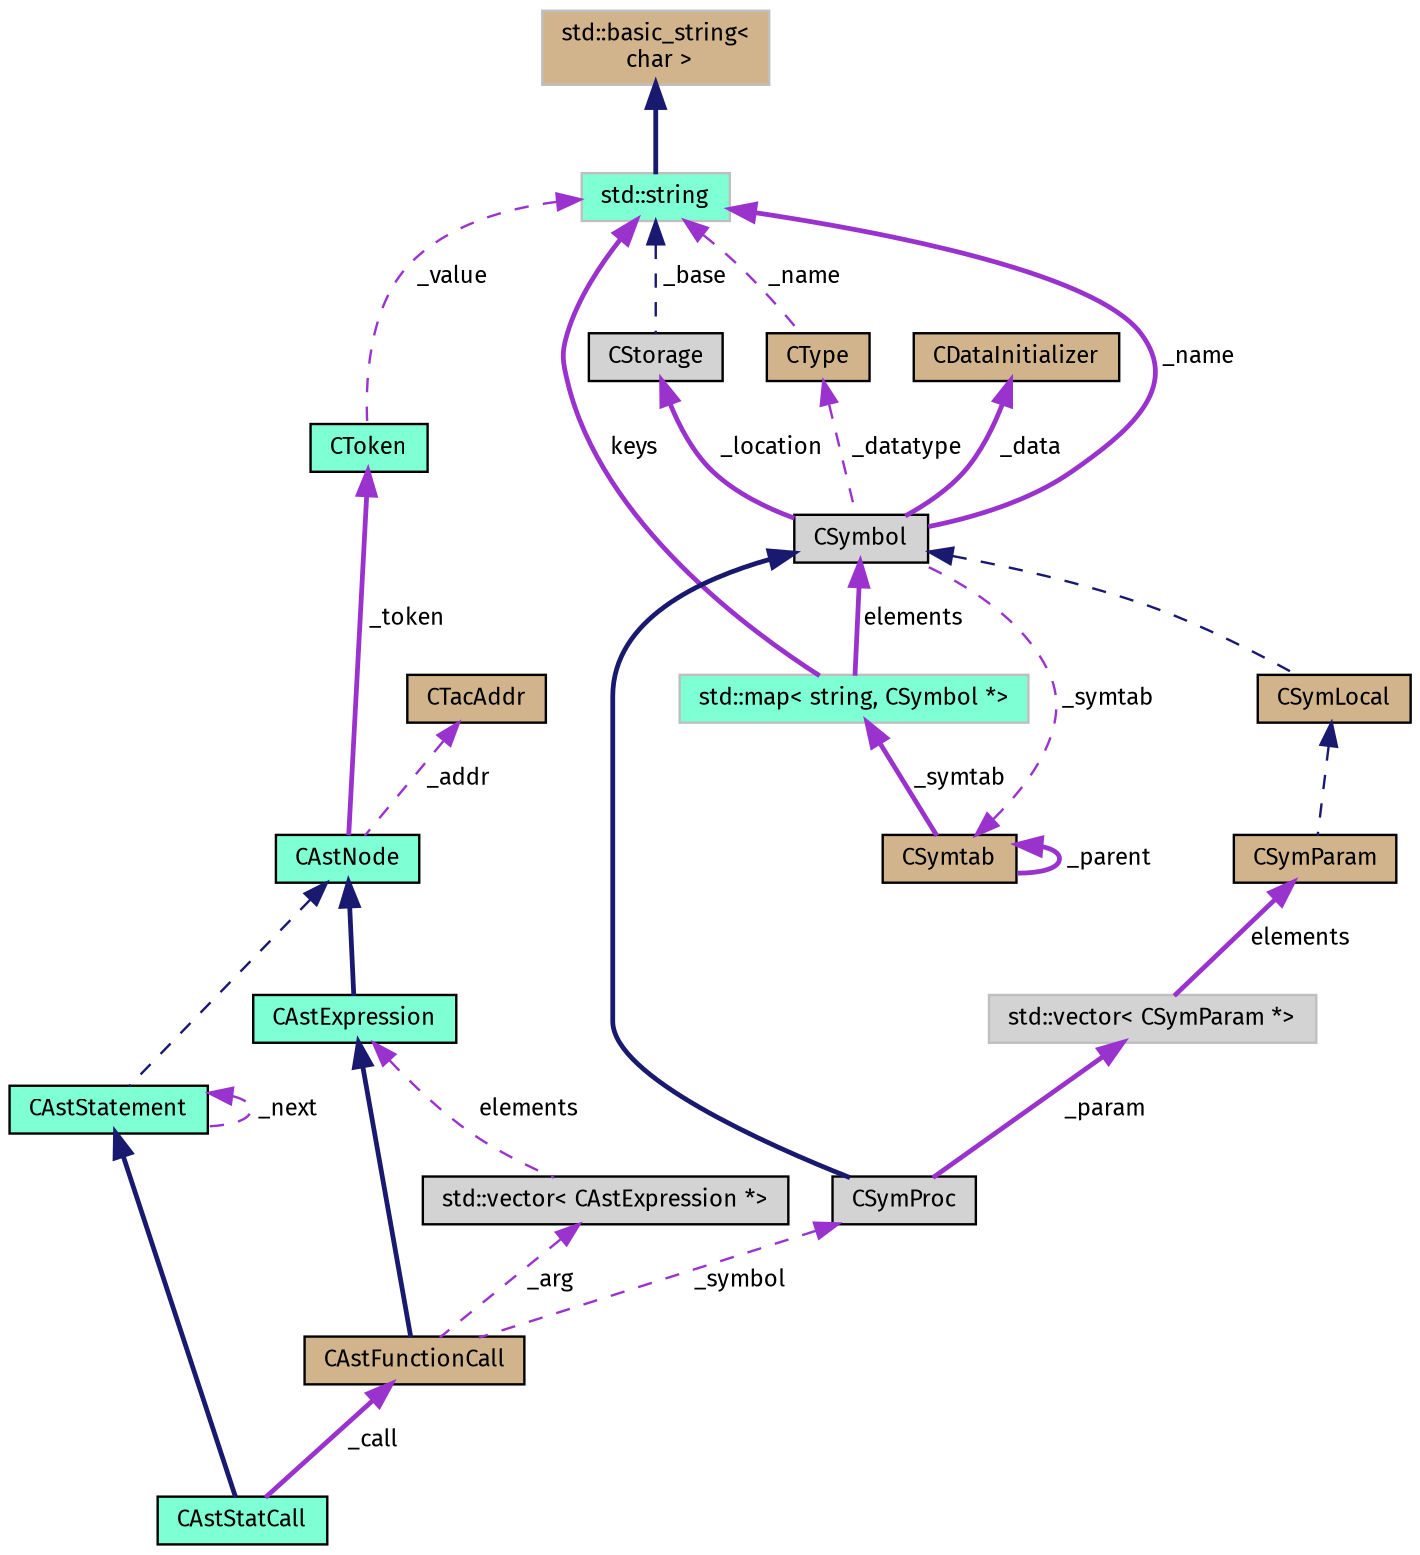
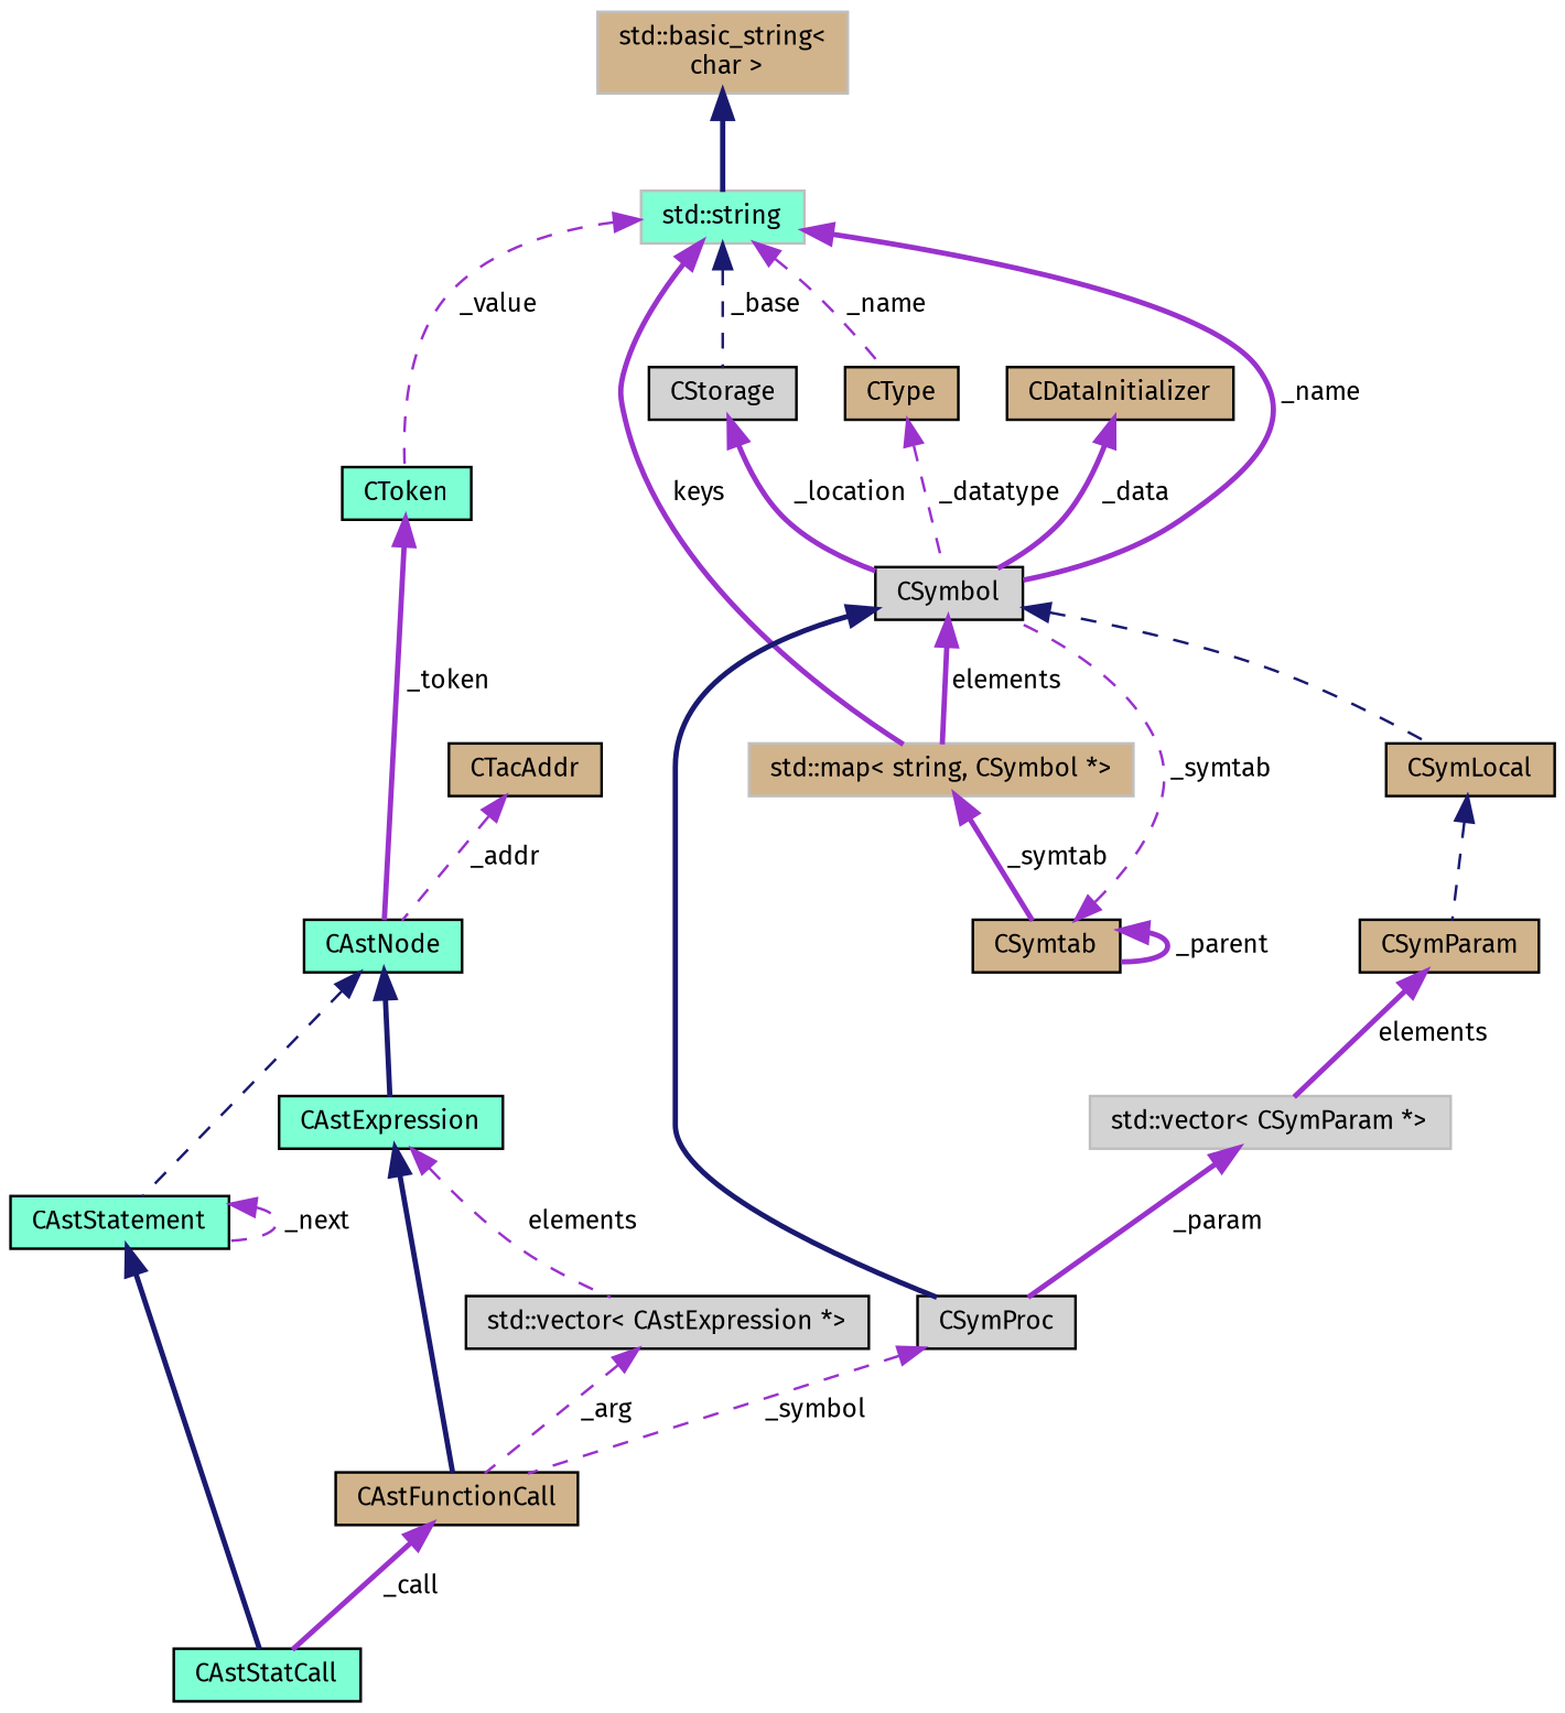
  digraph {
    fontname="Fira Sans"
    node [color=black fillcolor=tan fontname="Fira Sans" fontsize=10 shape=record style=filled]
    edge [color=darkorchid3 dir=back fontname="Fira Sans" fontsize=10 labelfontname=Helvetica labelfontsize=10 style=bold]
    n1 [fillcolor=aquamarine fontcolor=black height=0.2 label=CAstStatCall width=0.4]
    n2 [fillcolor=aquamarine height=0.2 label=CAstStatement width=0.4]
    n3 [fillcolor=aquamarine height=0.2 label=CAstNode width=0.4]
    n4 [fillcolor=aquamarine height=0.2 label=CAstExpression width=0.4]
    n5 [height=0.2 label=CAstFunctionCall width=0.4]
    n6 [fillcolor=lightgrey height=0.2 label="std::vector\< CAstExpression *\>" width=0.4]
    n7 [fillcolor=aquamarine height=0.2 label=CToken width=0.4]
    n8 [color=grey75 fillcolor=aquamarine height=0.2 label="std::string" width=0.4]
    n9 [fillcolor=lightgrey height=0.2 label=CSymbol width=0.4]
    n10 [fillcolor=lightgrey height=0.2 label=CStorage width=0.4]
-   n11 [color=grey75 fillcolor=aquamarine height=0.2 label="std::map\< string, CSymbol *\>" width=0.4]
+   n11 [color=grey75 height=0.2 label="std::map\< string, CSymbol *\>" width=0.4]
    n12 [height=0.2 label=CType width=0.4]
    n13 [fillcolor=lightgrey height=0.2 label=CSymProc width=0.4]
    n14 [height=0.2 label=CSymLocal width=0.4]
    n15 [height=0.2 label=CSymtab width=0.4]
    n16 [color=grey75 height=0.2 label="std::basic_string\<\l char \>" width=0.4]
    n17 [height=0.2 label=CTacAddr width=0.4]
    n18 [height=0.2 label=CSymParam width=0.4]
    n19 [height=0.2 label=CDataInitializer width=0.4]
    n20 [color=grey75 fillcolor=lightgrey height=0.2 label="std::vector\< CSymParam *\>" width=0.4]
    n2 -> n1 [color=midnightblue]
    n2 -> n2 [label=" _next" style=dashed]
    n3 -> n2 [color=midnightblue style=dashed]
    n3 -> n4 [color=midnightblue]
    n4 -> n5 [color=midnightblue]
    n4 -> n6 [label=" elements" style=dashed]
    n5 -> n1 [label=" _call"]
    n6 -> n5 [label=" _arg" style=dashed]
    n7 -> n3 [label=" _token"]
    n8 -> n7 [label=" _value" style=dashed]
    n8 -> n9 [label=" _name"]
    n8 -> n10 [color=midnightblue label=" _base" style=dashed]
    n8 -> n11 [label=" keys"]
    n8 -> n12 [label=" _name" style=dashed]
    n9 -> n11 [label=" elements"]
    n9 -> n13 [color=midnightblue]
    n9 -> n14 [color=midnightblue style=dashed]
    n10 -> n9 [label=" _location"]
    n11 -> n15 [label=" _symtab"]
    n12 -> n9 [label=" _datatype" style=dashed]
    n13 -> n5 [label=" _symbol" style=dashed]
    n14 -> n18 [color=midnightblue style=dashed]
    n15 -> n9 [label=" _symtab" style=dashed]
    n15 -> n15 [label=" _parent"]
    n16 -> n8 [color=midnightblue]
    n17 -> n3 [label=" _addr" style=dashed]
    n18 -> n20 [label=" elements"]
    n19 -> n9 [label=" _data"]
    n20 -> n13 [label=" _param"]
  }
